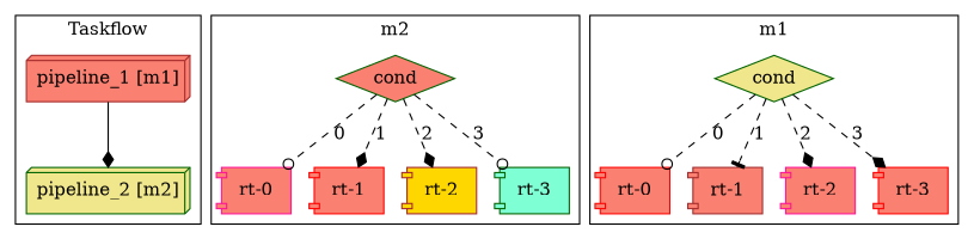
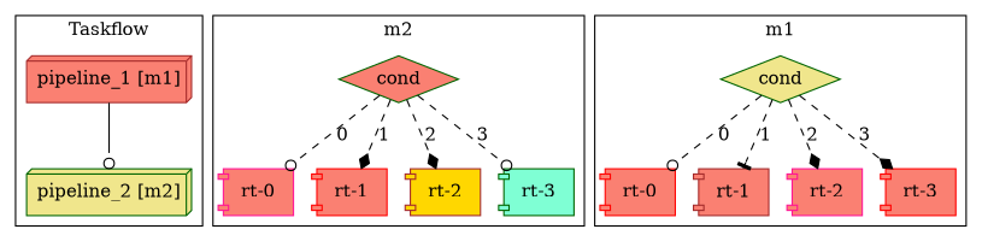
  digraph {
    node [color=darkgreen shape=component style=filled fillcolor=salmon]
    edge [arrowhead=diamond style=dashed]
    n1 [color=brown label="pipeline_1 [m1]" shape=box3d]
    n2 [label="pipeline_2 [m2]" shape=box3d fillcolor=khaki]
    n3 [label=cond shape=diamond]
    n4 [label="rt-0" color=deeppink]
    n5 [label="rt-1" color=red]
    n6 [label="rt-2" fillcolor=gold color=brown]
    n7 [label="rt-3" fillcolor=aquamarine]
    n8 [fillcolor=khaki label=cond shape=diamond]
    n9 [label="rt-0" color=red]
    n10 [label="rt-1" color=brown]
    n11 [label="rt-2" color=deeppink]
    n12 [label="rt-3" color=red]
    subgraph cluster_1 {
      label=Taskflow
      n1
      n2
    }
    subgraph cluster_2 {
      label=m2
      n3
      n4
      n5
      n6
      n7
    }
    subgraph cluster_3 {
      label=m1
      n8
      n9
      n10
      n11
      n12
    }
-   n1 -> n2 [style=""]
+   n1 -> n2 [arrowhead=odot style=""]
    n3 -> n4 [label=0 arrowhead=odot]
    n3 -> n5 [label=1]
    n3 -> n6 [label=2]
    n3 -> n7 [label=3 arrowhead=odot]
    n8 -> n9 [label=0 arrowhead=odot]
    n8 -> n10 [label=1 arrowhead=tee]
    n8 -> n11 [label=2]
    n8 -> n12 [label=3]
  }
